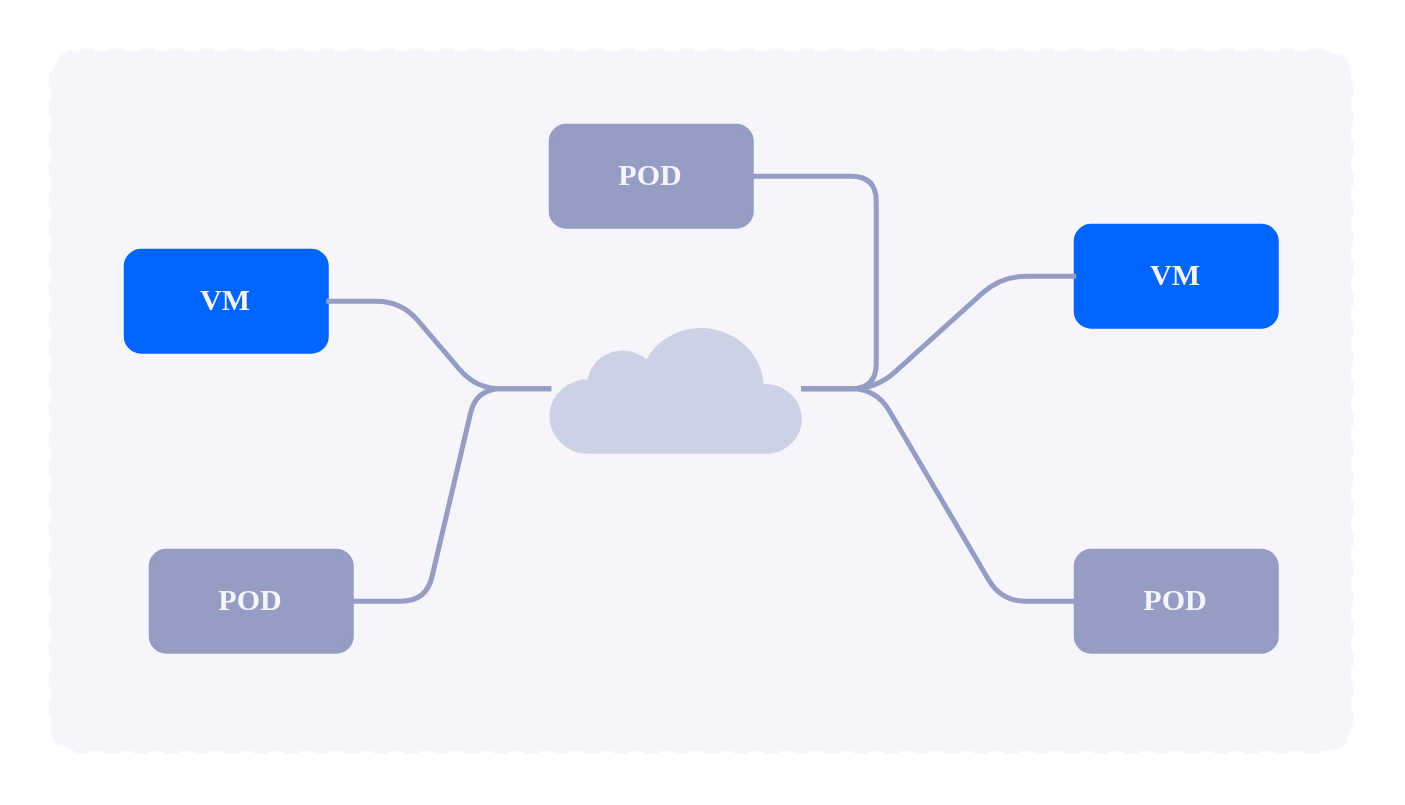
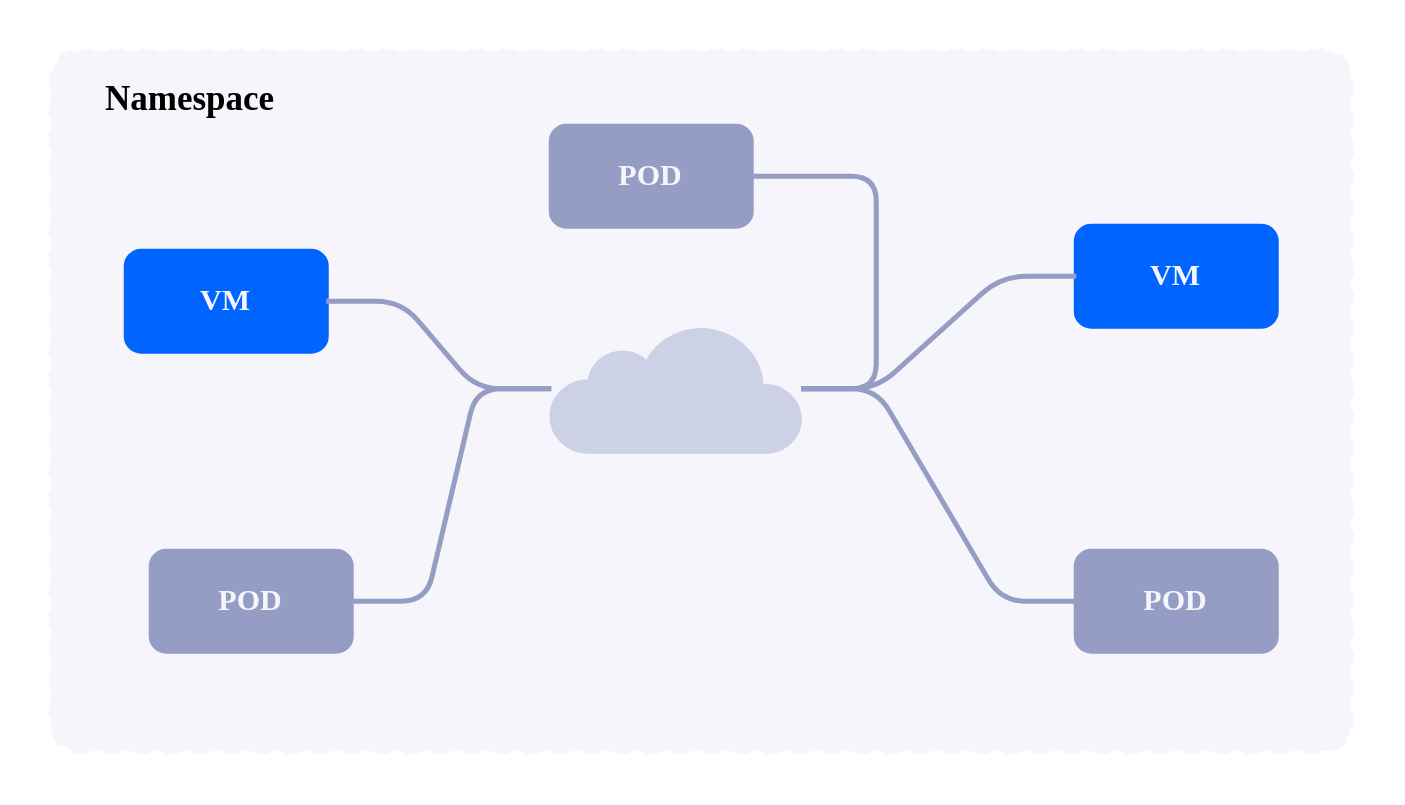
  <mxCell id="0" />
  <mxCell id="1" parent="0" />
  <mxCell id="2" value="" style="rounded=1;whiteSpace=wrap;html=1;fillColor=#f5f5fb;strokeColor=#f5f5fb;arcSize=4;strokeWidth=2;fontFamily=JetBrains Mono;fontSource=https%3A%2F%2Ffonts.googleapis.com%2Fcss%3Ffamily%3DJetBrains%2BMono;dashed=1;" parent="1" vertex="1"><mxGeometry x="20" y="20" width="520" height="280" as="geometry" /></mxCell>
+ <mxCell id="3" value="Namespace" style="text;html=1;strokeColor=#f5f5fb;fillColor=#f5f5fb;align=left;verticalAlign=middle;whiteSpace=wrap;rounded=0;strokeWidth=2;fontFamily=JetBrains Mono;fontSource=https%3A%2F%2Ffonts.googleapis.com%2Fcss%3Ffamily%3DJetBrains%2BMono;fontSize=14;fontStyle=1" parent="1" vertex="1"><mxGeometry x="40" y="30" width="60" height="20" as="geometry" /></mxCell>
  <mxCell id="4" value="VM" style="rounded=1;whiteSpace=wrap;html=1;fillColor=#0064ff;fontColor=#f5f5fb;strokeColor=#0064ff;strokeWidth=2;fontFamily=JetBrains Mono;fontSource=https%3A%2F%2Ffonts.googleapis.com%2Fcss%3Ffamily%3DJetBrains%2BMono;fontStyle=1" parent="1" vertex="1"><mxGeometry x="50" y="100" width="80" height="40" as="geometry" /></mxCell>
  <mxCell id="5" value="VM" style="rounded=1;whiteSpace=wrap;html=1;fillColor=#0064ff;fontColor=#f5f5fb;strokeColor=#0064ff;strokeWidth=2;fontFamily=JetBrains Mono;fontSource=https%3A%2F%2Ffonts.googleapis.com%2Fcss%3Ffamily%3DJetBrains%2BMono;fontStyle=1" parent="1" vertex="1"><mxGeometry x="430" y="90" width="80" height="40" as="geometry" /></mxCell>
  <mxCell id="6" style="edgeStyle=entityRelationEdgeStyle;html=1;strokeWidth=2;fontSize=14;endArrow=none;endFill=0;strokeColor=#969dc4;fillColor=#969dc4;" parent="1" source="9" target="4" edge="1"><mxGeometry relative="1" as="geometry" /></mxCell>
  <mxCell id="7" style="edgeStyle=entityRelationEdgeStyle;html=1;strokeWidth=2;fontSize=14;endArrow=none;endFill=0;strokeColor=#969dc4;fillColor=#969dc4;" parent="1" source="9" target="5" edge="1"><mxGeometry relative="1" as="geometry" /></mxCell>
  <mxCell id="8" style="edgeStyle=entityRelationEdgeStyle;html=1;strokeColor=#969dc4;strokeWidth=2;fontSize=14;endArrow=none;endFill=0;fillColor=#969dc4;" parent="1" source="9" target="10" edge="1"><mxGeometry relative="1" as="geometry" /></mxCell>
  <mxCell id="9" value="" style="html=1;verticalLabelPosition=bottom;align=center;labelBackgroundColor=#ffffff;verticalAlign=top;strokeWidth=2;strokeColor=#cdd1e6;shadow=0;dashed=0;shape=mxgraph.ios7.icons.cloud;fontSize=14;fillColor=#cdd1e6;" parent="1" vertex="1"><mxGeometry x="220" y="130" width="100" height="50" as="geometry" /></mxCell>
  <mxCell id="10" value="POD" style="rounded=1;whiteSpace=wrap;html=1;fillColor=#969dc4;strokeColor=#969dc4;strokeWidth=2;fontFamily=JetBrains Mono;fontSource=https%3A%2F%2Ffonts.googleapis.com%2Fcss%3Ffamily%3DJetBrains%2BMono;fontStyle=1;fontColor=#f5f5fb;" parent="1" vertex="1"><mxGeometry x="220" y="50" width="80" height="40" as="geometry" /></mxCell>
  <mxCell id="11" style="edgeStyle=entityRelationEdgeStyle;html=1;strokeColor=#969dc4;strokeWidth=2;fontSize=14;endArrow=none;endFill=0;fillColor=#969dc4;" parent="1" source="12" target="9" edge="1"><mxGeometry relative="1" as="geometry" /></mxCell>
  <mxCell id="12" value="POD" style="rounded=1;whiteSpace=wrap;html=1;fillColor=#969dc4;strokeColor=#969dc4;strokeWidth=2;fontFamily=JetBrains Mono;fontSource=https%3A%2F%2Ffonts.googleapis.com%2Fcss%3Ffamily%3DJetBrains%2BMono;fontStyle=1;fontColor=#f5f5fb;" parent="1" vertex="1"><mxGeometry x="430" y="220" width="80" height="40" as="geometry" /></mxCell>
  <mxCell id="13" style="edgeStyle=entityRelationEdgeStyle;html=1;strokeColor=#969dc4;strokeWidth=2;fontSize=14;endArrow=none;endFill=0;fillColor=#969dc4;" parent="1" source="14" target="9" edge="1"><mxGeometry relative="1" as="geometry" /></mxCell>
  <mxCell id="14" value="POD" style="rounded=1;whiteSpace=wrap;html=1;fillColor=#969dc4;strokeColor=#969dc4;strokeWidth=2;fontFamily=JetBrains Mono;fontSource=https%3A%2F%2Ffonts.googleapis.com%2Fcss%3Ffamily%3DJetBrains%2BMono;fontStyle=1;fontColor=#f5f5fb;" parent="1" vertex="1"><mxGeometry x="60" y="220" width="80" height="40" as="geometry" /></mxCell>
